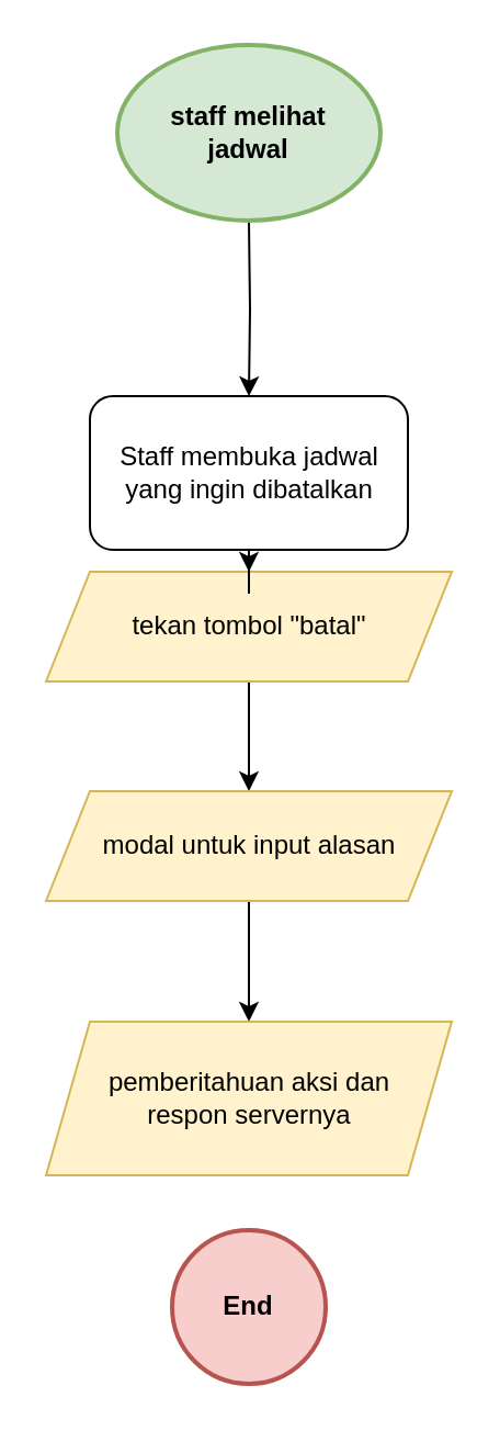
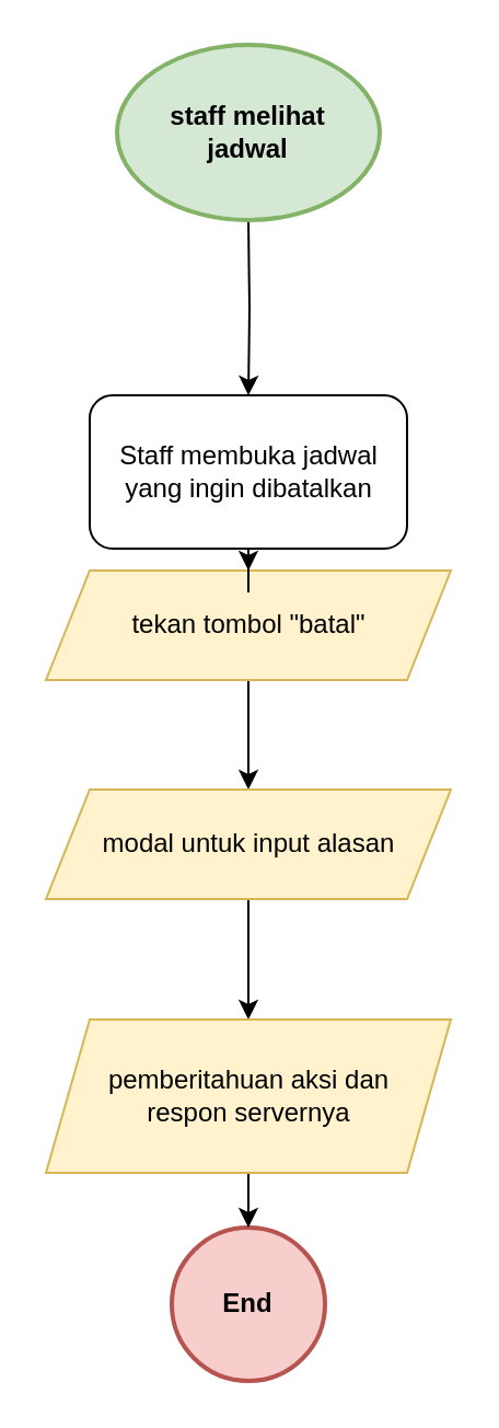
  <mxCell id="0" />
  <mxCell id="1" parent="0" />
  <mxCell id="2" value="End" style="ellipse;whiteSpace=wrap;html=1;aspect=fixed;fillColor=#f8cecc;strokeColor=#b85450;fontStyle=1;strokeWidth=2;" parent="1" vertex="1"><mxGeometry x="78" y="560" width="70" height="70" as="geometry" /></mxCell>
  <mxCell id="3" value="" style="edgeStyle=orthogonalEdgeStyle;rounded=0;orthogonalLoop=1;jettySize=auto;html=1;" parent="1" target="7" edge="1"><mxGeometry relative="1" as="geometry"><mxPoint x="113" y="100" as="sourcePoint" /></mxGeometry></mxCell>
  <mxCell id="4" value="" style="edgeStyle=orthogonalEdgeStyle;rounded=0;orthogonalLoop=1;jettySize=auto;html=1;" parent="1" source="5" target="10" edge="1"><mxGeometry relative="1" as="geometry" /></mxCell>
  <mxCell id="5" value="tekan tombol &quot;batal&quot;" style="shape=parallelogram;perimeter=parallelogramPerimeter;whiteSpace=wrap;html=1;fixedSize=1;strokeWidth=1;fillColor=#fff2cc;strokeColor=#d6b656;" parent="1" vertex="1"><mxGeometry x="20.5" y="260" width="185" height="50" as="geometry" /></mxCell>
  <mxCell id="6" value="" style="edgeStyle=orthogonalEdgeStyle;rounded=0;orthogonalLoop=1;jettySize=auto;html=1;entryX=0.5;entryY=0;entryDx=0;entryDy=0;" parent="1" source="7" target="5" edge="1"><mxGeometry relative="1" as="geometry"><mxPoint x="113" y="230" as="targetPoint" /></mxGeometry></mxCell>
  <mxCell id="7" value="Staff membuka jadwal&lt;br&gt;yang ingin dibatalkan" style="rounded=1;whiteSpace=wrap;html=1;fontSize=12;glass=0;strokeWidth=1;shadow=0;" parent="1" vertex="1"><mxGeometry x="40.5" y="180" width="145" height="70" as="geometry" /></mxCell>
  <mxCell id="8" value="staff melihat&lt;br&gt;jadwal" style="ellipse;whiteSpace=wrap;html=1;fillColor=#d5e8d4;strokeColor=#82b366;strokeWidth=2;fontStyle=1" parent="1" vertex="1"><mxGeometry x="53" y="20" width="120" height="80" as="geometry" /></mxCell>
  <mxCell id="9" value="" style="edgeStyle=orthogonalEdgeStyle;rounded=0;orthogonalLoop=1;jettySize=auto;html=1;" parent="1" source="10" target="12" edge="1"><mxGeometry relative="1" as="geometry" /></mxCell>
  <mxCell id="10" value="modal untuk input alasan" style="shape=parallelogram;perimeter=parallelogramPerimeter;whiteSpace=wrap;html=1;fixedSize=1;strokeWidth=1;fillColor=#fff2cc;strokeColor=#d6b656;" parent="1" vertex="1"><mxGeometry x="20.5" y="360" width="185" height="50" as="geometry" /></mxCell>
+ <mxCell id="11" value="" style="edgeStyle=orthogonalEdgeStyle;rounded=0;orthogonalLoop=1;jettySize=auto;html=1;" parent="1" source="12" target="2" edge="1"><mxGeometry relative="1" as="geometry" /></mxCell>
  <mxCell id="12" value="pemberitahuan aksi dan&lt;br&gt;respon servernya" style="shape=parallelogram;perimeter=parallelogramPerimeter;whiteSpace=wrap;html=1;fixedSize=1;strokeWidth=1;fillColor=#fff2cc;strokeColor=#d6b656;" parent="1" vertex="1"><mxGeometry x="20.5" y="465" width="185" height="70" as="geometry" /></mxCell>
